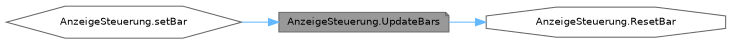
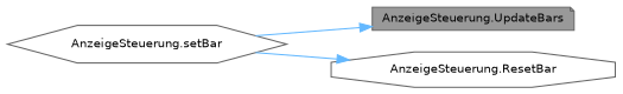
  digraph {
    rankdir=LR
    node [color=grey40 fillcolor=white fontname=Helvetica fontsize=10 style=filled]
    edge [color=steelblue1 fontname=Helvetica fontsize=10 labelfontname=Helvetica labelfontsize=10 style=solid]
    n1 [color=gray40 fillcolor=grey60 fontcolor=black height=0.2 label="AnzeigeSteuerung.UpdateBars" shape=note width=0.4]
    n2 [height=0.2 label="AnzeigeSteuerung.ResetBar" shape=octagon width=0.4]
    n3 [height=0.2 label="AnzeigeSteuerung.setBar" shape=hexagon width=0.4]
-   n1 -> n2
+   n3 -> n2
    n3 -> n1
  }
